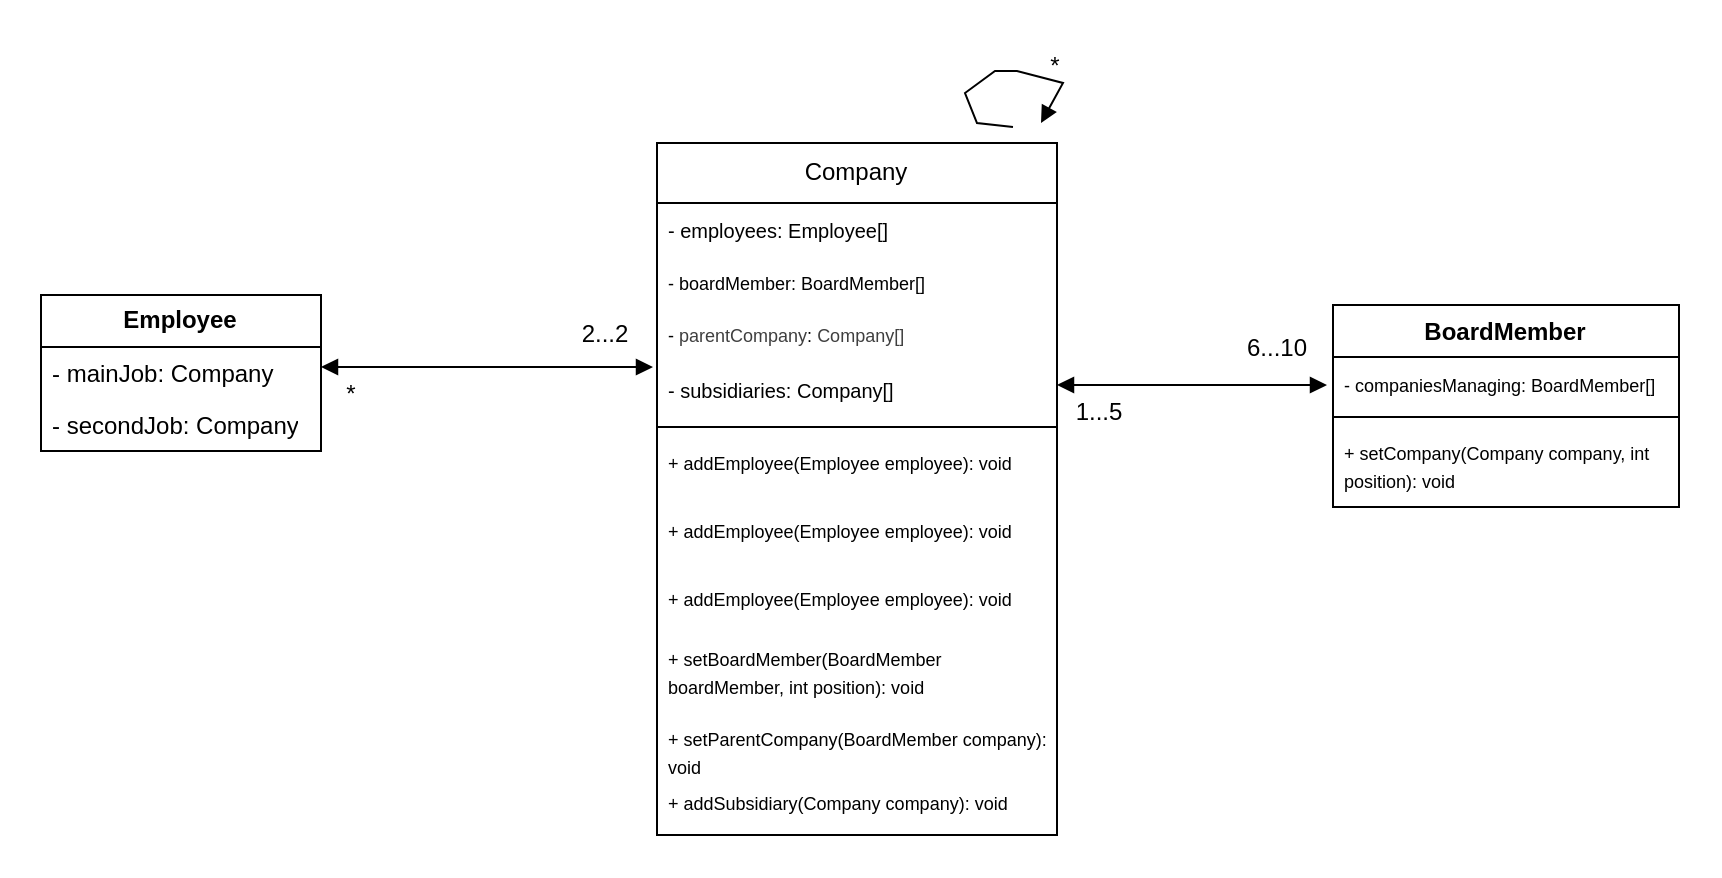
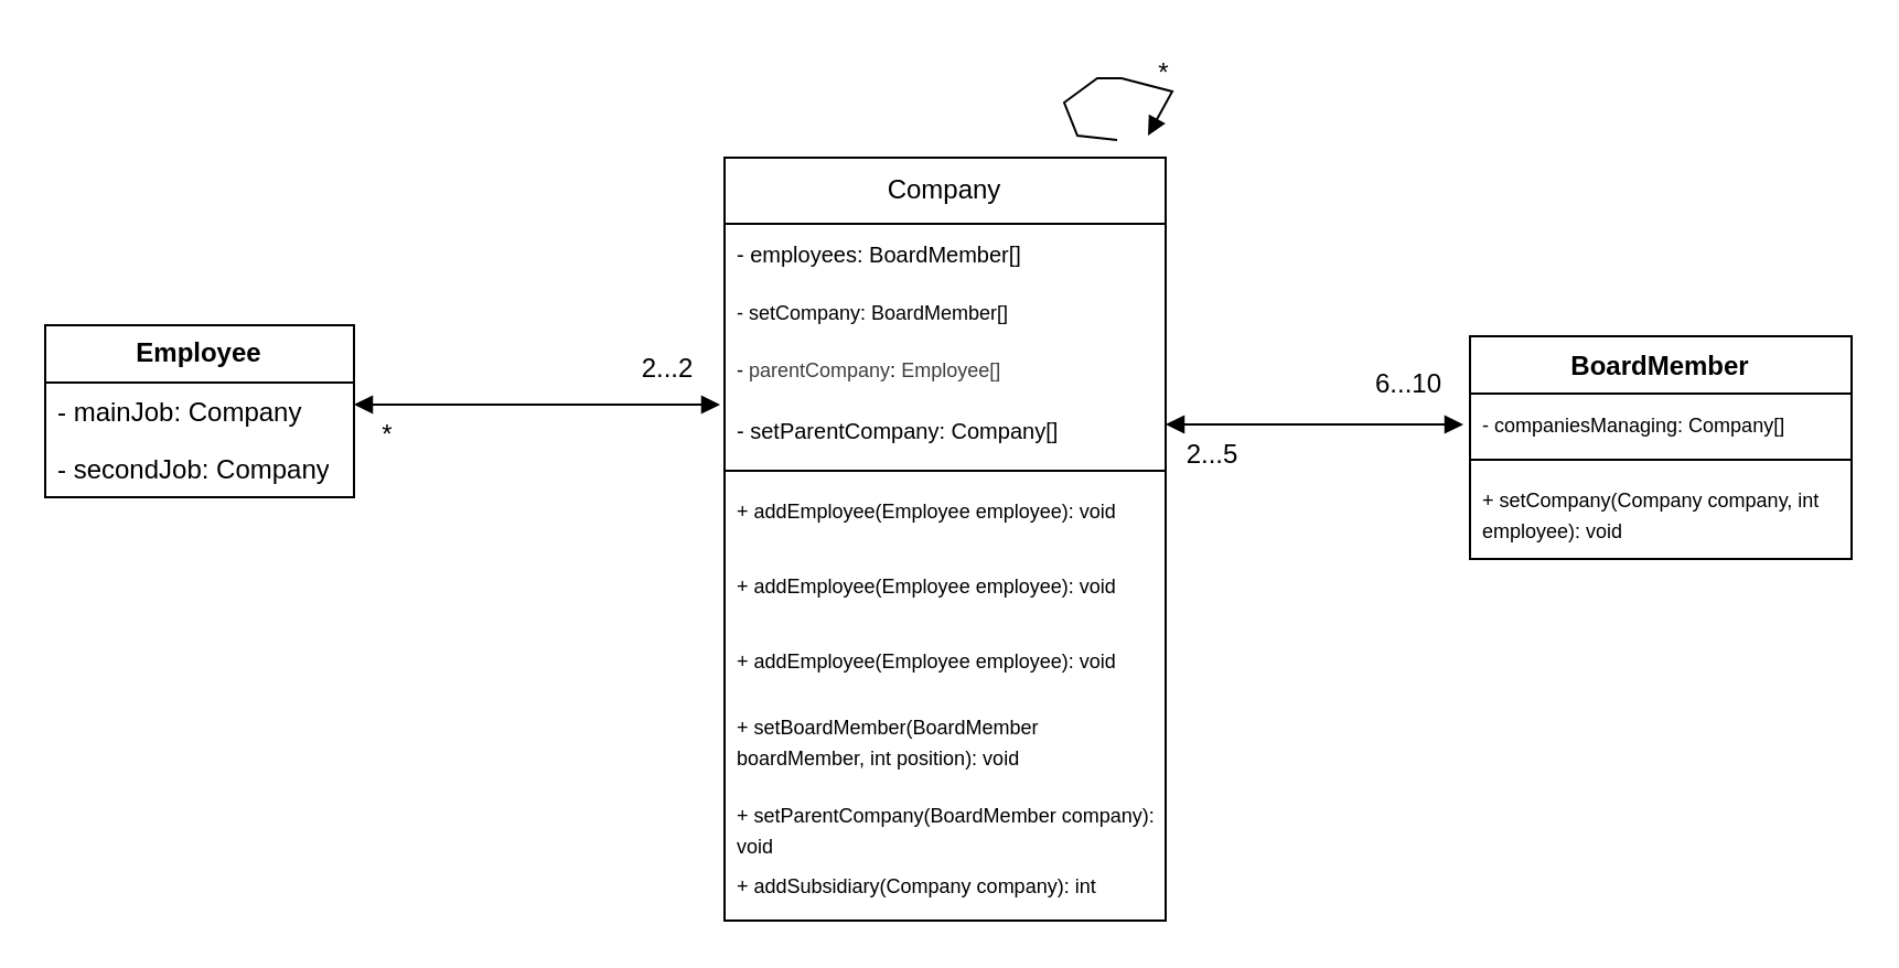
  <mxCell id="0" />
  <mxCell id="1" parent="0" />
  <mxCell id="2" value="Company" style="swimlane;fontStyle=0;childLayout=stackLayout;horizontal=1;startSize=30;fillColor=none;horizontalStack=0;resizeParent=1;resizeParentMax=0;resizeLast=0;collapsible=1;marginBottom=0;whiteSpace=wrap;html=1;" parent="1" vertex="1"><mxGeometry x="328" y="71" width="200" height="346" as="geometry"><mxRectangle x="210" y="110" width="90" height="30" as="alternateBounds" /></mxGeometry></mxCell>
- <mxCell id="3" value="&lt;font style=&quot;font-size: 10px;&quot;&gt;- employees: Employee[]&lt;/font&gt;" style="text;strokeColor=none;fillColor=none;align=left;verticalAlign=top;spacingLeft=4;spacingRight=4;overflow=hidden;rotatable=0;points=[[0,0.5],[1,0.5]];portConstraint=eastwest;whiteSpace=wrap;html=1;" parent="2" vertex="1"><mxGeometry y="30" width="200" height="26" as="geometry" /></mxCell>
- <mxCell id="4" value="&lt;span&gt;&lt;font style=&quot;font-size: 9px;&quot;&gt;- boardMember: BoardMember[]&lt;/font&gt;&lt;/span&gt;" style="text;strokeColor=none;fillColor=none;align=left;verticalAlign=top;spacingLeft=4;spacingRight=4;overflow=hidden;rotatable=0;points=[[0,0.5],[1,0.5]];portConstraint=eastwest;whiteSpace=wrap;html=1;" parent="2" vertex="1"><mxGeometry y="56" width="200" height="26" as="geometry" /></mxCell>
- <mxCell id="5" value="&lt;font style=&quot;font-size: 9px;&quot;&gt;&lt;font style=&quot;&quot;&gt;-&amp;nbsp;&lt;span style=&quot;color: rgb(63, 63, 63);&quot;&gt;parentCompany&lt;/span&gt;:&amp;nbsp;&lt;/font&gt;&lt;span style=&quot;color: rgb(63, 63, 63);&quot;&gt;Company[]&lt;/span&gt;&lt;/font&gt;" style="text;strokeColor=none;fillColor=none;align=left;verticalAlign=top;spacingLeft=4;spacingRight=4;overflow=hidden;rotatable=0;points=[[0,0.5],[1,0.5]];portConstraint=eastwest;whiteSpace=wrap;html=1;" vertex="1" parent="2"><mxGeometry y="82" width="200" height="28" as="geometry" /></mxCell>
- <mxCell id="6" value="&lt;font style=&quot;font-size: 10px;&quot;&gt;- subsidiaries&lt;span style=&quot;background-color: transparent;&quot;&gt;: Company[]&lt;/span&gt;&lt;/font&gt;" style="text;strokeColor=none;fillColor=none;align=left;verticalAlign=top;spacingLeft=4;spacingRight=4;overflow=hidden;rotatable=0;points=[[0,0.5],[1,0.5]];portConstraint=eastwest;whiteSpace=wrap;html=1;" parent="2" vertex="1"><mxGeometry y="110" width="200" height="28" as="geometry" /></mxCell>
+ <mxCell id="3" value="&lt;font style=&quot;font-size: 10px;&quot;&gt;- employees: BoardMember[]&lt;/font&gt;" style="text;strokeColor=none;fillColor=none;align=left;verticalAlign=top;spacingLeft=4;spacingRight=4;overflow=hidden;rotatable=0;points=[[0,0.5],[1,0.5]];portConstraint=eastwest;whiteSpace=wrap;html=1;" parent="2" vertex="1"><mxGeometry y="30" width="200" height="26" as="geometry" /></mxCell>
+ <mxCell id="4" value="&lt;span&gt;&lt;font style=&quot;font-size: 9px;&quot;&gt;- setCompany: BoardMember[]&lt;/font&gt;&lt;/span&gt;" style="text;strokeColor=none;fillColor=none;align=left;verticalAlign=top;spacingLeft=4;spacingRight=4;overflow=hidden;rotatable=0;points=[[0,0.5],[1,0.5]];portConstraint=eastwest;whiteSpace=wrap;html=1;" parent="2" vertex="1"><mxGeometry y="56" width="200" height="26" as="geometry" /></mxCell>
+ <mxCell id="5" value="&lt;font style=&quot;font-size: 9px;&quot;&gt;&lt;font style=&quot;&quot;&gt;-&amp;nbsp;&lt;span style=&quot;color: rgb(63, 63, 63);&quot;&gt;parentCompany&lt;/span&gt;:&amp;nbsp;&lt;/font&gt;&lt;span style=&quot;color: rgb(63, 63, 63);&quot;&gt;Employee[]&lt;/span&gt;&lt;/font&gt;" style="text;strokeColor=none;fillColor=none;align=left;verticalAlign=top;spacingLeft=4;spacingRight=4;overflow=hidden;rotatable=0;points=[[0,0.5],[1,0.5]];portConstraint=eastwest;whiteSpace=wrap;html=1;" vertex="1" parent="2"><mxGeometry y="82" width="200" height="28" as="geometry" /></mxCell>
+ <mxCell id="6" value="&lt;font style=&quot;font-size: 10px;&quot;&gt;- setParentCompany&lt;span style=&quot;background-color: transparent;&quot;&gt;: Company[]&lt;/span&gt;&lt;/font&gt;" style="text;strokeColor=none;fillColor=none;align=left;verticalAlign=top;spacingLeft=4;spacingRight=4;overflow=hidden;rotatable=0;points=[[0,0.5],[1,0.5]];portConstraint=eastwest;whiteSpace=wrap;html=1;" parent="2" vertex="1"><mxGeometry y="110" width="200" height="28" as="geometry" /></mxCell>
  <mxCell id="7" value="" style="line;strokeWidth=1;fillColor=none;align=left;verticalAlign=middle;spacingTop=-1;spacingLeft=3;spacingRight=3;rotatable=0;labelPosition=right;points=[];portConstraint=eastwest;strokeColor=inherit;" vertex="1" parent="2"><mxGeometry y="138" width="200" height="8" as="geometry" /></mxCell>
  <mxCell id="8" value="&lt;font style=&quot;font-size: 9px;&quot;&gt;+ addEmployee(&lt;span style=&quot;background-color: transparent;&quot;&gt;Employee employee): void&lt;/span&gt;&lt;/font&gt;" style="text;strokeColor=none;fillColor=none;align=left;verticalAlign=top;spacingLeft=4;spacingRight=4;overflow=hidden;rotatable=0;points=[[0,0.5],[1,0.5]];portConstraint=eastwest;whiteSpace=wrap;html=1;gradientColor=none;flipH=1;perimeterSpacing=0;strokeWidth=1;" vertex="1" parent="2"><mxGeometry y="146" width="200" height="34" as="geometry" /></mxCell>
  <mxCell id="9" value="&lt;font style=&quot;font-size: 9px;&quot;&gt;+ addEmployee(&lt;span style=&quot;background-color: transparent;&quot;&gt;Employee employee): void&lt;/span&gt;&lt;/font&gt;" style="text;strokeColor=none;fillColor=none;align=left;verticalAlign=top;spacingLeft=4;spacingRight=4;overflow=hidden;rotatable=0;points=[[0,0.5],[1,0.5]];portConstraint=eastwest;whiteSpace=wrap;html=1;gradientColor=none;flipH=1;perimeterSpacing=0;strokeWidth=1;" vertex="1" parent="2"><mxGeometry y="180" width="200" height="34" as="geometry" /></mxCell>
  <mxCell id="10" value="&lt;font style=&quot;font-size: 9px;&quot;&gt;+ addEmployee(&lt;span style=&quot;background-color: transparent;&quot;&gt;Employee employee): void&lt;/span&gt;&lt;/font&gt;" style="text;strokeColor=none;fillColor=none;align=left;verticalAlign=top;spacingLeft=4;spacingRight=4;overflow=hidden;rotatable=0;points=[[0,0.5],[1,0.5]];portConstraint=eastwest;whiteSpace=wrap;html=1;gradientColor=none;flipH=1;perimeterSpacing=0;strokeWidth=1;" vertex="1" parent="2"><mxGeometry y="214" width="200" height="30" as="geometry" /></mxCell>
  <mxCell id="11" value="&lt;font style=&quot;font-size: 9px;&quot;&gt;+ setBoardMember(BoardMember boardMember, int position&lt;span style=&quot;background-color: transparent;&quot;&gt;): void&lt;/span&gt;&lt;/font&gt;" style="text;strokeColor=none;fillColor=none;align=left;verticalAlign=top;spacingLeft=4;spacingRight=4;overflow=hidden;rotatable=0;points=[[0,0.5],[1,0.5]];portConstraint=eastwest;whiteSpace=wrap;html=1;" vertex="1" parent="2"><mxGeometry y="244" width="200" height="40" as="geometry" /></mxCell>
  <mxCell id="12" value="&lt;font style=&quot;font-size: 9px;&quot;&gt;+ setParentCompany(BoardMember company&lt;span style=&quot;background-color: transparent;&quot;&gt;): void&lt;/span&gt;&lt;/font&gt;" style="text;strokeColor=none;fillColor=none;align=left;verticalAlign=top;spacingLeft=4;spacingRight=4;overflow=hidden;rotatable=0;points=[[0,0.5],[1,0.5]];portConstraint=eastwest;whiteSpace=wrap;html=1;" vertex="1" parent="2"><mxGeometry y="284" width="200" height="32" as="geometry" /></mxCell>
- <mxCell id="13" value="&lt;font style=&quot;font-size: 9px;&quot;&gt;+ addSubsidiary(Company company&lt;span style=&quot;background-color: transparent;&quot;&gt;): void&lt;/span&gt;&lt;/font&gt;" style="text;strokeColor=none;fillColor=none;align=left;verticalAlign=top;spacingLeft=4;spacingRight=4;overflow=hidden;rotatable=0;points=[[0,0.5],[1,0.5]];portConstraint=eastwest;whiteSpace=wrap;html=1;" vertex="1" parent="2"><mxGeometry y="316" width="200" height="30" as="geometry" /></mxCell>
+ <mxCell id="13" value="&lt;font style=&quot;font-size: 9px;&quot;&gt;+ addSubsidiary(Company company&lt;span style=&quot;background-color: transparent;&quot;&gt;): int&lt;/span&gt;&lt;/font&gt;" style="text;strokeColor=none;fillColor=none;align=left;verticalAlign=top;spacingLeft=4;spacingRight=4;overflow=hidden;rotatable=0;points=[[0,0.5],[1,0.5]];portConstraint=eastwest;whiteSpace=wrap;html=1;" vertex="1" parent="2"><mxGeometry y="316" width="200" height="30" as="geometry" /></mxCell>
  <mxCell id="14" value="&lt;span style=&quot;color: rgb(0, 0, 0); font-weight: 700;&quot;&gt;Employee&lt;/span&gt;" style="swimlane;fontStyle=0;childLayout=stackLayout;horizontal=1;startSize=26;fillColor=none;horizontalStack=0;resizeParent=1;resizeParentMax=0;resizeLast=0;collapsible=1;marginBottom=0;whiteSpace=wrap;html=1;" vertex="1" parent="1"><mxGeometry x="20" y="147" width="140" height="78" as="geometry" /></mxCell>
  <mxCell id="15" value="- mainJob: Company" style="text;strokeColor=none;fillColor=none;align=left;verticalAlign=top;spacingLeft=4;spacingRight=4;overflow=hidden;rotatable=0;points=[[0,0.5],[1,0.5]];portConstraint=eastwest;whiteSpace=wrap;html=1;" vertex="1" parent="14"><mxGeometry y="26" width="140" height="26" as="geometry" /></mxCell>
  <mxCell id="16" value="&lt;span style=&quot;color: rgb(0, 0, 0);&quot;&gt;- secondJob: Company&lt;/span&gt;" style="text;strokeColor=none;fillColor=none;align=left;verticalAlign=top;spacingLeft=4;spacingRight=4;overflow=hidden;rotatable=0;points=[[0,0.5],[1,0.5]];portConstraint=eastwest;whiteSpace=wrap;html=1;" vertex="1" parent="14"><mxGeometry y="52" width="140" height="26" as="geometry" /></mxCell>
  <mxCell id="17" value="BoardMember" style="swimlane;fontStyle=1;align=center;verticalAlign=top;childLayout=stackLayout;horizontal=1;startSize=26;horizontalStack=0;resizeParent=1;resizeParentMax=0;resizeLast=0;collapsible=1;marginBottom=0;whiteSpace=wrap;html=1;" vertex="1" parent="1"><mxGeometry x="666" y="152" width="173" height="101" as="geometry" /></mxCell>
- <mxCell id="18" value="&lt;font style=&quot;font-size: 9px;&quot;&gt;- companiesManaging: BoardMember[]&lt;/font&gt;" style="text;strokeColor=none;fillColor=none;align=left;verticalAlign=top;spacingLeft=4;spacingRight=4;overflow=hidden;rotatable=0;points=[[0,0.5],[1,0.5]];portConstraint=eastwest;whiteSpace=wrap;html=1;" vertex="1" parent="17"><mxGeometry y="26" width="173" height="26" as="geometry" /></mxCell>
+ <mxCell id="18" value="&lt;font style=&quot;font-size: 9px;&quot;&gt;- companiesManaging: Company[]&lt;/font&gt;" style="text;strokeColor=none;fillColor=none;align=left;verticalAlign=top;spacingLeft=4;spacingRight=4;overflow=hidden;rotatable=0;points=[[0,0.5],[1,0.5]];portConstraint=eastwest;whiteSpace=wrap;html=1;" vertex="1" parent="17"><mxGeometry y="26" width="173" height="26" as="geometry" /></mxCell>
  <mxCell id="19" value="" style="line;strokeWidth=1;fillColor=none;align=left;verticalAlign=middle;spacingTop=-1;spacingLeft=3;spacingRight=3;rotatable=0;labelPosition=right;points=[];portConstraint=eastwest;strokeColor=inherit;" vertex="1" parent="17"><mxGeometry y="52" width="173" height="8" as="geometry" /></mxCell>
- <mxCell id="20" value="&lt;font style=&quot;font-size: 9px;&quot;&gt;+ setCompany(Company company, int position): void&lt;/font&gt;" style="text;strokeColor=none;fillColor=none;align=left;verticalAlign=top;spacingLeft=4;spacingRight=4;overflow=hidden;rotatable=0;points=[[0,0.5],[1,0.5]];portConstraint=eastwest;whiteSpace=wrap;html=1;" vertex="1" parent="17"><mxGeometry y="60" width="173" height="41" as="geometry" /></mxCell>
+ <mxCell id="20" value="&lt;font style=&quot;font-size: 9px;&quot;&gt;+ setCompany(Company company, int employee): void&lt;/font&gt;" style="text;strokeColor=none;fillColor=none;align=left;verticalAlign=top;spacingLeft=4;spacingRight=4;overflow=hidden;rotatable=0;points=[[0,0.5],[1,0.5]];portConstraint=eastwest;whiteSpace=wrap;html=1;" vertex="1" parent="17"><mxGeometry y="60" width="173" height="41" as="geometry" /></mxCell>
  <mxCell id="21" value="" style="endArrow=block;startArrow=block;endFill=1;startFill=1;html=1;" edge="1" parent="1"><mxGeometry width="160" relative="1" as="geometry"><mxPoint x="160" y="183" as="sourcePoint" /><mxPoint x="326" y="183" as="targetPoint" /></mxGeometry></mxCell>
  <mxCell id="22" value="2...2" style="text;html=1;align=center;verticalAlign=middle;resizable=0;points=[];autosize=1;strokeColor=none;fillColor=none;" vertex="1" parent="1"><mxGeometry x="281" y="154" width="41" height="26" as="geometry" /></mxCell>
  <mxCell id="23" value="*" style="text;html=1;align=center;verticalAlign=middle;resizable=0;points=[];autosize=1;strokeColor=none;fillColor=none;" vertex="1" parent="1"><mxGeometry x="163" y="184" width="23" height="26" as="geometry" /></mxCell>
  <mxCell id="24" value="" style="endArrow=block;startArrow=block;endFill=1;startFill=1;html=1;" edge="1" parent="1"><mxGeometry width="160" relative="1" as="geometry"><mxPoint x="528" y="192" as="sourcePoint" /><mxPoint x="663" y="192" as="targetPoint" /></mxGeometry></mxCell>
  <mxCell id="25" value="6...10" style="text;html=1;align=center;verticalAlign=middle;resizable=0;points=[];autosize=1;strokeColor=none;fillColor=none;" vertex="1" parent="1"><mxGeometry x="614" y="161" width="48" height="26" as="geometry" /></mxCell>
- <mxCell id="26" value="1...5" style="text;html=1;align=center;verticalAlign=middle;resizable=0;points=[];autosize=1;strokeColor=none;fillColor=none;" vertex="1" parent="1"><mxGeometry x="528" y="193" width="41" height="26" as="geometry" /></mxCell>
+ <mxCell id="26" value="2...5" style="text;html=1;align=center;verticalAlign=middle;resizable=0;points=[];autosize=1;strokeColor=none;fillColor=none;" vertex="1" parent="1"><mxGeometry x="528" y="193" width="41" height="26" as="geometry" /></mxCell>
  <mxCell id="27" value="*" style="text;html=1;align=center;verticalAlign=middle;resizable=0;points=[];autosize=1;strokeColor=none;fillColor=none;" vertex="1" parent="1"><mxGeometry x="515" y="20" width="23" height="26" as="geometry" /></mxCell>
  <mxCell id="28" value="" style="html=1;verticalAlign=bottom;endArrow=block;curved=0;rounded=0;" edge="1" parent="1"><mxGeometry width="80" relative="1" as="geometry"><mxPoint x="506" y="63" as="sourcePoint" /><mxPoint x="520" y="61" as="targetPoint" /><Array as="points"><mxPoint x="488" y="61" /><mxPoint x="482" y="46" /><mxPoint x="497" y="35" /><mxPoint x="508" y="35" /><mxPoint x="531" y="41" /></Array></mxGeometry></mxCell>
